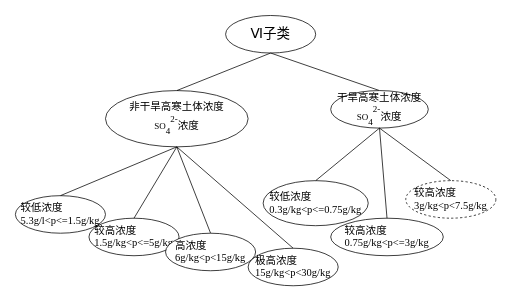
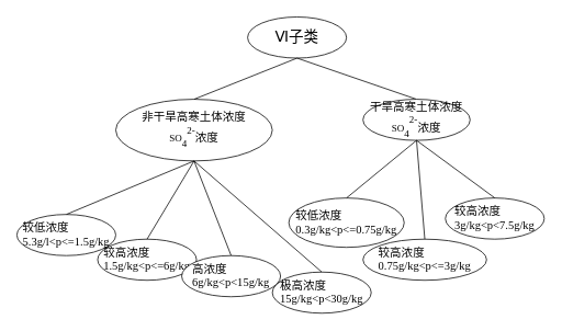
  <mxCell id="0" />
  <mxCell id="1" parent="0" />
  <mxCell id="2" value="&lt;p class=&quot;MsoNormal&quot; style=&quot;margin: 0pt 0pt 0.0pt ; text-align: justify ; font-family: &amp;#34;times new roman&amp;#34;&quot;&gt;&lt;span&gt;&lt;font style=&quot;font-size: 18px&quot;&gt;Ⅵ&lt;/font&gt;&lt;/span&gt;&lt;span style=&quot;font-size: 18px&quot;&gt;子类&lt;/span&gt;&lt;/p&gt;" style="ellipse;whiteSpace=wrap;html=1;" parent="1" vertex="1"><mxGeometry x="300" y="20" width="120" height="50" as="geometry" /></mxCell>
  <mxCell id="3" value="&lt;p class=&quot;MsoNormal&quot; style=&quot;margin: 0pt 0pt 0.0pt ; text-align: justify ; font-family: &amp;#34;times new roman&amp;#34;&quot;&gt;&lt;font style=&quot;font-size: 14px&quot;&gt;非干旱高寒土体浓度&lt;/font&gt;&lt;/p&gt;&lt;span style=&quot;font-family: &amp;#34;times new roman&amp;#34; ; font-size: 9pt ; text-align: justify&quot;&gt;&lt;font face=&quot;Times New Roman&quot;&gt;SO&lt;/font&gt;&lt;/span&gt;&lt;sub style=&quot;font-family: &amp;#34;times new roman&amp;#34; ; text-align: justify&quot;&gt;&lt;span style=&quot;font-size: 9pt ; vertical-align: sub&quot;&gt;&lt;font face=&quot;Times New Roman&quot;&gt;4&lt;/font&gt;&lt;/span&gt;&lt;/sub&gt;&lt;sup style=&quot;font-family: &amp;#34;times new roman&amp;#34; ; text-align: justify&quot;&gt;&lt;span style=&quot;font-size: 9pt ; vertical-align: super&quot;&gt;&lt;font face=&quot;Times New Roman&quot;&gt;2-&lt;/font&gt;&lt;/span&gt;&lt;/sup&gt;&lt;span style=&quot;font-family: &amp;#34;times new roman&amp;#34; ; text-align: justify ; font-size: 14px&quot;&gt;浓度&lt;/span&gt;" style="ellipse;whiteSpace=wrap;html=1;" parent="1" vertex="1"><mxGeometry x="140" y="120" width="190" height="75" as="geometry" /></mxCell>
  <mxCell id="4" value="" style="endArrow=none;html=1;fontSize=14;exitX=0.5;exitY=0;exitDx=0;exitDy=0;" parent="1" source="3" edge="1"><mxGeometry width="50" height="50" relative="1" as="geometry"><mxPoint x="310" y="120" as="sourcePoint" /><mxPoint x="360" y="70" as="targetPoint" /></mxGeometry></mxCell>
  <mxCell id="5" value="&lt;p class=&quot;MsoNormal&quot; style=&quot;margin: 0pt 0pt 0.0pt ; text-align: justify ; font-family: &amp;#34;times new roman&amp;#34;&quot;&gt;&lt;span style=&quot;font-size: 14px&quot;&gt;较低浓度&lt;/span&gt;&lt;/p&gt;&lt;p class=&quot;MsoNormal&quot; style=&quot;margin: 0pt 0pt 0.0pt ; text-align: justify ; font-family: &amp;#34;times new roman&amp;#34;&quot;&gt;&lt;span style=&quot;font-size: 14px&quot;&gt;5.3g/l&amp;lt;p&amp;lt;=1.5g/kg&lt;/span&gt;&lt;/p&gt;" style="ellipse;whiteSpace=wrap;html=1;" parent="1" vertex="1"><mxGeometry x="20" y="260" width="120" height="50" as="geometry" /></mxCell>
- <mxCell id="6" value="&lt;p class=&quot;MsoNormal&quot; style=&quot;margin: 0pt 0pt 0.0pt ; text-align: justify ; font-family: &amp;#34;times new roman&amp;#34;&quot;&gt;&lt;span style=&quot;font-size: 14px&quot;&gt;较高浓度&lt;/span&gt;&lt;/p&gt;&lt;p class=&quot;MsoNormal&quot; style=&quot;margin: 0pt 0pt 0.0pt ; text-align: justify ; font-family: &amp;#34;times new roman&amp;#34;&quot;&gt;&lt;span style=&quot;font-size: 14px&quot;&gt;1.5g/kg&amp;lt;p&amp;lt;=5g/kg&lt;/span&gt;&lt;/p&gt;" style="ellipse;whiteSpace=wrap;html=1;" parent="1" vertex="1"><mxGeometry x="118" y="290" width="120" height="50" as="geometry" /></mxCell>
+ <mxCell id="6" value="&lt;p class=&quot;MsoNormal&quot; style=&quot;margin: 0pt 0pt 0.0pt ; text-align: justify ; font-family: &amp;#34;times new roman&amp;#34;&quot;&gt;&lt;span style=&quot;font-size: 14px&quot;&gt;较高浓度&lt;/span&gt;&lt;/p&gt;&lt;p class=&quot;MsoNormal&quot; style=&quot;margin: 0pt 0pt 0.0pt ; text-align: justify ; font-family: &amp;#34;times new roman&amp;#34;&quot;&gt;&lt;span style=&quot;font-size: 14px&quot;&gt;1.5g/kg&amp;lt;p&amp;lt;=6g/kg&lt;/span&gt;&lt;/p&gt;" style="ellipse;whiteSpace=wrap;html=1;" parent="1" vertex="1"><mxGeometry x="118" y="290" width="120" height="50" as="geometry" /></mxCell>
  <mxCell id="7" value="&lt;p class=&quot;MsoNormal&quot; style=&quot;margin: 0pt 0pt 0.0pt ; text-align: justify ; font-family: &amp;#34;times new roman&amp;#34;&quot;&gt;&lt;span style=&quot;font-size: 14px&quot;&gt;高浓度&lt;/span&gt;&lt;/p&gt;&lt;p class=&quot;MsoNormal&quot; style=&quot;margin: 0pt 0pt 0.0pt ; text-align: justify ; font-family: &amp;#34;times new roman&amp;#34;&quot;&gt;&lt;span style=&quot;font-size: 14px&quot;&gt;6g/kg&amp;lt;p&amp;lt;15g/kg&lt;/span&gt;&lt;/p&gt;" style="ellipse;whiteSpace=wrap;html=1;" parent="1" vertex="1"><mxGeometry x="220" y="310" width="120" height="50" as="geometry" /></mxCell>
  <mxCell id="8" value="" style="endArrow=none;html=1;fontSize=14;entryX=0.5;entryY=1;entryDx=0;entryDy=0;exitX=0.5;exitY=0;exitDx=0;exitDy=0;" parent="1" source="5" target="3" edge="1"><mxGeometry width="50" height="50" relative="1" as="geometry"><mxPoint x="100" y="210" as="sourcePoint" /><mxPoint x="150" y="160" as="targetPoint" /></mxGeometry></mxCell>
  <mxCell id="9" value="" style="endArrow=none;html=1;fontSize=14;entryX=0.5;entryY=1;entryDx=0;entryDy=0;exitX=0.5;exitY=0;exitDx=0;exitDy=0;" parent="1" source="6" target="3" edge="1"><mxGeometry width="50" height="50" relative="1" as="geometry"><mxPoint x="160" y="230" as="sourcePoint" /><mxPoint x="210" y="180" as="targetPoint" /></mxGeometry></mxCell>
  <mxCell id="10" value="" style="endArrow=none;html=1;fontSize=14;entryX=0.5;entryY=1;entryDx=0;entryDy=0;exitX=0.5;exitY=0;exitDx=0;exitDy=0;" parent="1" source="7" target="3" edge="1"><mxGeometry width="50" height="50" relative="1" as="geometry"><mxPoint x="200" y="200" as="sourcePoint" /><mxPoint x="250" y="150" as="targetPoint" /></mxGeometry></mxCell>
  <mxCell id="11" value="" style="endArrow=none;html=1;fontSize=12;exitX=0.5;exitY=1;exitDx=0;exitDy=0;entryX=0.5;entryY=0;entryDx=0;entryDy=0;" parent="1" source="2" target="12" edge="1"><mxGeometry width="50" height="50" relative="1" as="geometry"><mxPoint x="470" y="140" as="sourcePoint" /><mxPoint x="490" y="120" as="targetPoint" /></mxGeometry></mxCell>
  <mxCell id="12" value="&lt;p class=&quot;MsoNormal&quot; style=&quot;margin: 0pt 0pt 0.0pt ; text-align: justify ; font-family: &amp;#34;times new roman&amp;#34;&quot;&gt;&lt;/p&gt;&lt;p class=&quot;MsoNormal&quot; style=&quot;margin: 0pt 0pt 0.0pt ; text-align: justify ; font-family: &amp;#34;times new roman&amp;#34;&quot;&gt;&lt;font style=&quot;font-size: 14px&quot;&gt;干旱高寒土体浓度&lt;/font&gt;&lt;/p&gt;&lt;span style=&quot;font-size: 9pt ; font-family: &amp;#34;times new roman&amp;#34; ; text-align: justify&quot;&gt;&lt;font face=&quot;Times New Roman&quot;&gt;SO&lt;/font&gt;&lt;/span&gt;&lt;sub style=&quot;font-family: &amp;#34;times new roman&amp;#34; ; text-align: justify&quot;&gt;&lt;span style=&quot;font-size: 9pt ; vertical-align: sub&quot;&gt;&lt;font face=&quot;Times New Roman&quot;&gt;4&lt;/font&gt;&lt;/span&gt;&lt;/sub&gt;&lt;sup style=&quot;font-family: &amp;#34;times new roman&amp;#34; ; text-align: justify&quot;&gt;&lt;span style=&quot;font-size: 9pt ; vertical-align: super&quot;&gt;&lt;font face=&quot;Times New Roman&quot;&gt;2-&lt;/font&gt;&lt;/span&gt;&lt;/sup&gt;&lt;span style=&quot;font-family: &amp;#34;times new roman&amp;#34; ; text-align: justify ; font-size: 14px&quot;&gt;浓度&lt;/span&gt;" style="ellipse;whiteSpace=wrap;html=1;" parent="1" vertex="1"><mxGeometry x="440" y="120" width="130" height="50" as="geometry" /></mxCell>
  <mxCell id="13" value="&lt;p class=&quot;MsoNormal&quot; style=&quot;margin: 0pt 0pt 0.0pt ; text-align: justify ; font-family: &amp;#34;times new roman&amp;#34;&quot;&gt;&lt;span style=&quot;font-size: 14px&quot;&gt;较低浓度&lt;/span&gt;&lt;/p&gt;&lt;p class=&quot;MsoNormal&quot; style=&quot;margin: 0pt 0pt 0.0pt ; text-align: justify ; font-family: &amp;#34;times new roman&amp;#34;&quot;&gt;&lt;span style=&quot;font-size: 14px&quot;&gt;0.3g/kg&amp;lt;p&amp;lt;=0.75g/kg&lt;/span&gt;&lt;/p&gt;" style="ellipse;whiteSpace=wrap;html=1;" parent="1" vertex="1"><mxGeometry x="350" y="240" width="140" height="60" as="geometry" /></mxCell>
  <mxCell id="14" value="&lt;p class=&quot;MsoNormal&quot; style=&quot;margin: 0pt 0pt 0.0pt ; text-align: justify ; font-family: &amp;#34;times new roman&amp;#34;&quot;&gt;&lt;span style=&quot;font-size: 14px&quot;&gt;较高浓度&lt;/span&gt;&lt;/p&gt;&lt;p class=&quot;MsoNormal&quot; style=&quot;margin: 0pt 0pt 0.0pt ; text-align: justify ; font-family: &amp;#34;times new roman&amp;#34;&quot;&gt;&lt;span style=&quot;font-size: 14px&quot;&gt;0.75g/kg&amp;lt;p&amp;lt;=3g/kg&lt;/span&gt;&lt;/p&gt;" style="ellipse;whiteSpace=wrap;html=1;" parent="1" vertex="1"><mxGeometry x="440" y="290" width="150" height="50" as="geometry" /></mxCell>
- <mxCell id="15" value="&lt;p class=&quot;MsoNormal&quot; style=&quot;margin: 0pt 0pt 0.0pt ; text-align: justify ; font-family: &amp;#34;times new roman&amp;#34;&quot;&gt;&lt;span style=&quot;font-size: 14px&quot;&gt;较高浓度&lt;/span&gt;&lt;/p&gt;&lt;p class=&quot;MsoNormal&quot; style=&quot;margin: 0pt 0pt 0.0pt ; text-align: justify ; font-family: &amp;#34;times new roman&amp;#34;&quot;&gt;&lt;span style=&quot;font-size: 14px&quot;&gt;3g/kg&amp;lt;p&amp;lt;7.5g/kg&lt;/span&gt;&lt;/p&gt;" style="ellipse;whiteSpace=wrap;html=1;dashed=1;" parent="1" vertex="1"><mxGeometry x="540" y="240" width="120" height="50" as="geometry" /></mxCell>
+ <mxCell id="15" value="&lt;p class=&quot;MsoNormal&quot; style=&quot;margin: 0pt 0pt 0.0pt ; text-align: justify ; font-family: &amp;#34;times new roman&amp;#34;&quot;&gt;&lt;span style=&quot;font-size: 14px&quot;&gt;较高浓度&lt;/span&gt;&lt;/p&gt;&lt;p class=&quot;MsoNormal&quot; style=&quot;margin: 0pt 0pt 0.0pt ; text-align: justify ; font-family: &amp;#34;times new roman&amp;#34;&quot;&gt;&lt;span style=&quot;font-size: 14px&quot;&gt;3g/kg&amp;lt;p&amp;lt;7.5g/kg&lt;/span&gt;&lt;/p&gt;" style="ellipse;whiteSpace=wrap;html=1;" parent="1" vertex="1"><mxGeometry x="540" y="240" width="120" height="50" as="geometry" /></mxCell>
  <mxCell id="16" value="" style="endArrow=none;html=1;fontSize=14;entryX=0.5;entryY=1;entryDx=0;entryDy=0;exitX=0.5;exitY=0;exitDx=0;exitDy=0;" parent="1" source="13" target="12" edge="1"><mxGeometry width="50" height="50" relative="1" as="geometry"><mxPoint x="250" y="280" as="sourcePoint" /><mxPoint x="300" y="230" as="targetPoint" /></mxGeometry></mxCell>
  <mxCell id="17" value="" style="endArrow=none;html=1;fontSize=14;entryX=0.5;entryY=1;entryDx=0;entryDy=0;exitX=0.5;exitY=0;exitDx=0;exitDy=0;" parent="1" source="14" target="12" edge="1"><mxGeometry width="50" height="50" relative="1" as="geometry"><mxPoint x="310" y="300" as="sourcePoint" /><mxPoint x="360" y="250" as="targetPoint" /></mxGeometry></mxCell>
  <mxCell id="18" value="" style="endArrow=none;html=1;fontSize=14;entryX=0.5;entryY=1;entryDx=0;entryDy=0;exitX=0.5;exitY=0;exitDx=0;exitDy=0;" parent="1" source="15" target="12" edge="1"><mxGeometry width="50" height="50" relative="1" as="geometry"><mxPoint x="350" y="270" as="sourcePoint" /><mxPoint x="400" y="220" as="targetPoint" /></mxGeometry></mxCell>
  <mxCell id="19" value="&lt;p class=&quot;MsoNormal&quot; style=&quot;margin: 0pt 0pt 0.0pt ; text-align: justify ; font-family: &amp;#34;times new roman&amp;#34;&quot;&gt;&lt;span style=&quot;font-size: 14px&quot;&gt;极高浓度&lt;/span&gt;&lt;/p&gt;&lt;p class=&quot;MsoNormal&quot; style=&quot;margin: 0pt 0pt 0.0pt ; text-align: justify ; font-family: &amp;#34;times new roman&amp;#34;&quot;&gt;&lt;span style=&quot;font-size: 14px&quot;&gt;15g/kg&amp;lt;p&amp;lt;30g/kg&lt;/span&gt;&lt;/p&gt;" style="ellipse;whiteSpace=wrap;html=1;" vertex="1" parent="1"><mxGeometry x="330" y="330" width="120" height="50" as="geometry" /></mxCell>
  <mxCell id="20" value="" style="endArrow=none;html=1;entryX=0.5;entryY=1;entryDx=0;entryDy=0;exitX=0.5;exitY=0;exitDx=0;exitDy=0;" edge="1" parent="1" source="19" target="3"><mxGeometry width="50" height="50" relative="1" as="geometry"><mxPoint x="290" y="250" as="sourcePoint" /><mxPoint x="340" y="200" as="targetPoint" /></mxGeometry></mxCell>
